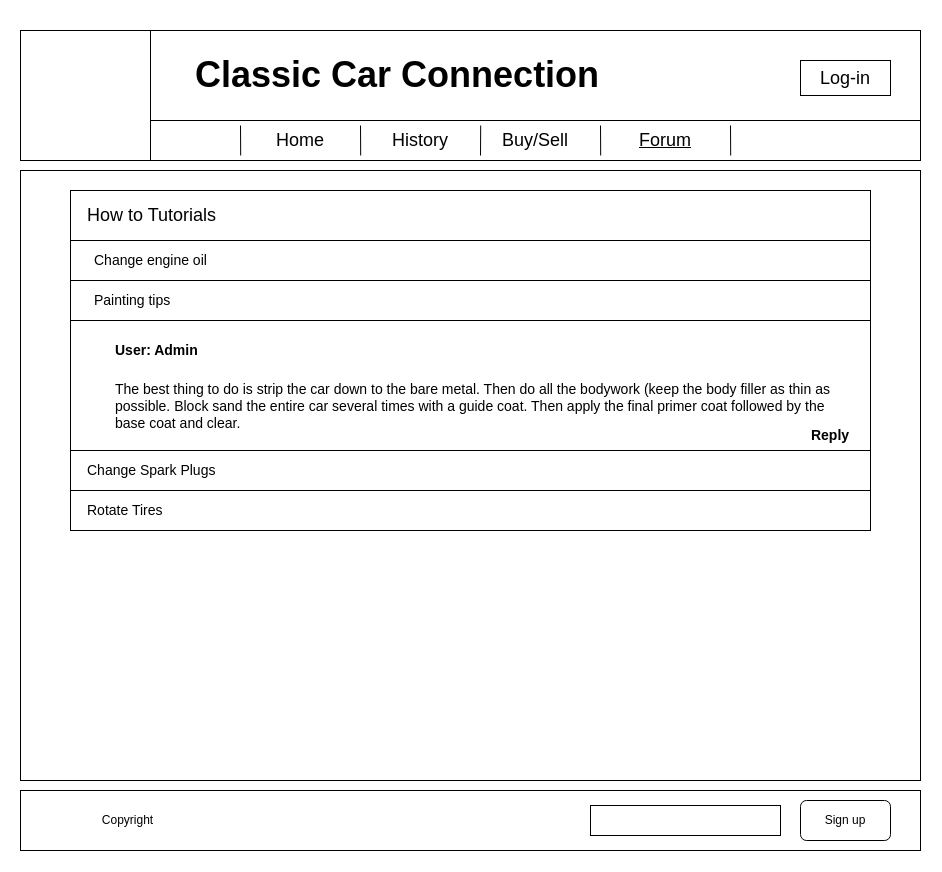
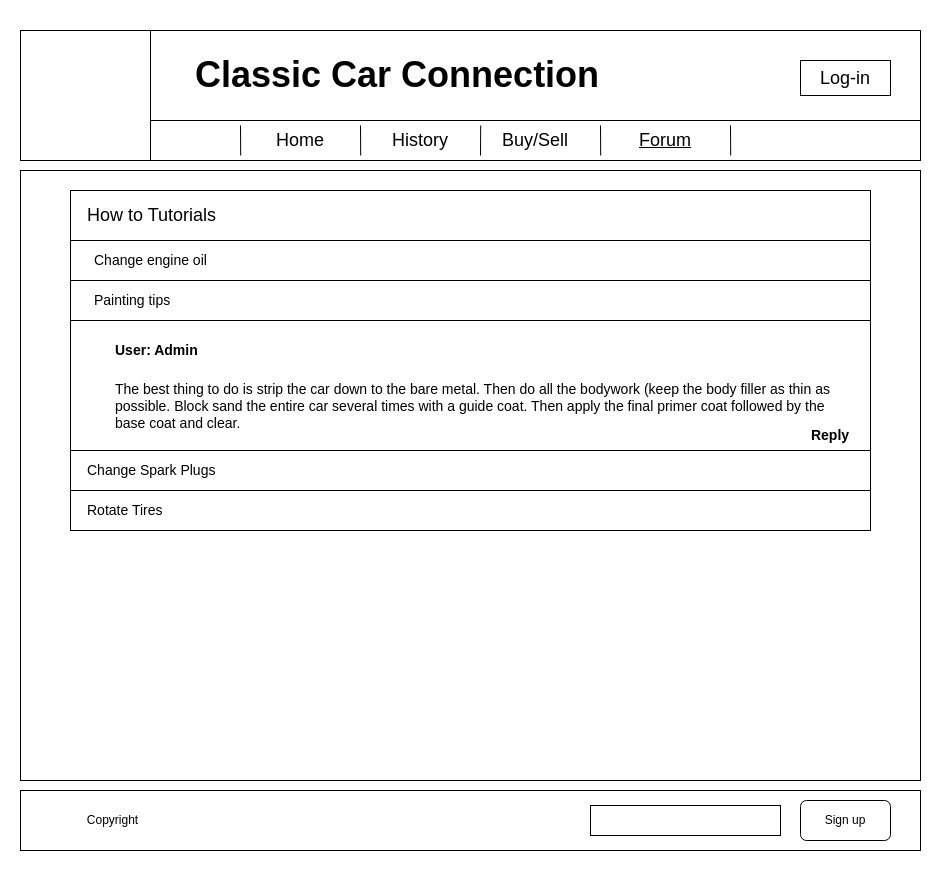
  <mxCell id="0" />
  <mxCell id="1" parent="0" />
  <mxCell id="2" value="" style="rounded=0;whiteSpace=wrap;html=1;fontSize=18;" parent="1" vertex="1"><mxGeometry x="20" y="170" width="900" height="610" as="geometry" /></mxCell>
  <mxCell id="3" value="" style="rounded=0;whiteSpace=wrap;html=1;" parent="1" vertex="1"><mxGeometry x="20" y="120" width="900" height="40" as="geometry" /></mxCell>
  <mxCell id="4" value="" style="rounded=0;whiteSpace=wrap;html=1;" parent="1" vertex="1"><mxGeometry x="20" y="30" width="900" height="90" as="geometry" /></mxCell>
  <mxCell id="5" value="" style="whiteSpace=wrap;html=1;aspect=fixed;" parent="1" vertex="1"><mxGeometry x="20" y="30" width="130" height="130" as="geometry" /></mxCell>
  <mxCell id="6" value="History" style="text;html=1;strokeColor=none;fillColor=none;align=center;verticalAlign=middle;whiteSpace=wrap;rounded=0;fontSize=18;" parent="1" vertex="1"><mxGeometry x="370" y="125" width="100" height="30" as="geometry" /></mxCell>
  <mxCell id="7" value="Buy/Sell" style="text;html=1;strokeColor=none;fillColor=none;align=center;verticalAlign=middle;whiteSpace=wrap;rounded=0;fontSize=18;" parent="1" vertex="1"><mxGeometry x="480" y="125" width="110" height="30" as="geometry" /></mxCell>
  <mxCell id="8" value="Home" style="text;html=1;strokeColor=none;fillColor=none;align=center;verticalAlign=middle;whiteSpace=wrap;rounded=0;fontSize=18;" parent="1" vertex="1"><mxGeometry x="250" y="125" width="100" height="30" as="geometry" /></mxCell>
  <mxCell id="9" value="" style="endArrow=none;html=1;rounded=0;fontSize=18;exitX=0.378;exitY=0.875;exitDx=0;exitDy=0;exitPerimeter=0;" parent="1" source="3" edge="1"><mxGeometry width="50" height="50" relative="1" as="geometry"><mxPoint x="310" y="175" as="sourcePoint" /><mxPoint x="360" y="125" as="targetPoint" /><Array as="points" /></mxGeometry></mxCell>
  <mxCell id="10" value="" style="endArrow=none;html=1;rounded=0;fontSize=18;exitX=0.378;exitY=0.875;exitDx=0;exitDy=0;exitPerimeter=0;entryX=0;entryY=1;entryDx=0;entryDy=0;" parent="1" target="7" edge="1"><mxGeometry width="50" height="50" relative="1" as="geometry"><mxPoint x="480.2" y="125" as="sourcePoint" /><mxPoint x="480" y="150" as="targetPoint" /><Array as="points" /></mxGeometry></mxCell>
  <mxCell id="11" value="" style="endArrow=none;html=1;rounded=0;fontSize=18;exitX=0.378;exitY=0.875;exitDx=0;exitDy=0;exitPerimeter=0;" parent="1" edge="1"><mxGeometry width="50" height="50" relative="1" as="geometry"><mxPoint x="240.2" y="155" as="sourcePoint" /><mxPoint x="240" y="125" as="targetPoint" /><Array as="points" /></mxGeometry></mxCell>
  <mxCell id="12" value="" style="endArrow=none;html=1;rounded=0;fontSize=18;exitX=0.378;exitY=0.875;exitDx=0;exitDy=0;exitPerimeter=0;" parent="1" edge="1"><mxGeometry width="50" height="50" relative="1" as="geometry"><mxPoint x="600.2" y="155" as="sourcePoint" /><mxPoint x="600" y="125" as="targetPoint" /><Array as="points" /></mxGeometry></mxCell>
  <mxCell id="13" value="&lt;h1&gt;&lt;font style=&quot;font-size: 36px&quot;&gt;Classic Car Connection&lt;/font&gt;&lt;/h1&gt;" style="text;html=1;strokeColor=none;fillColor=none;spacing=5;spacingTop=-20;whiteSpace=wrap;overflow=hidden;rounded=0;fontSize=24;" parent="1" vertex="1"><mxGeometry x="190" y="20" width="600" height="80" as="geometry" /></mxCell>
  <mxCell id="14" value="" style="rounded=0;whiteSpace=wrap;html=1;fontSize=18;" parent="1" vertex="1"><mxGeometry x="20" y="790" width="900" height="60" as="geometry" /></mxCell>
  <mxCell id="15" value="&lt;u&gt;Forum&lt;/u&gt;" style="text;html=1;strokeColor=none;fillColor=none;align=center;verticalAlign=middle;whiteSpace=wrap;rounded=0;fontSize=18;" parent="1" vertex="1"><mxGeometry x="610" y="125" width="110" height="30" as="geometry" /></mxCell>
  <mxCell id="16" value="" style="endArrow=none;html=1;rounded=0;fontSize=18;exitX=0.378;exitY=0.875;exitDx=0;exitDy=0;exitPerimeter=0;" parent="1" edge="1"><mxGeometry width="50" height="50" relative="1" as="geometry"><mxPoint x="730.2" y="155" as="sourcePoint" /><mxPoint x="730" y="125" as="targetPoint" /><Array as="points" /></mxGeometry></mxCell>
  <mxCell id="17" value="" style="rounded=0;whiteSpace=wrap;html=1;fontSize=18;" parent="1" vertex="1"><mxGeometry x="800" y="60" width="90" height="35" as="geometry" /></mxCell>
  <mxCell id="18" value="Log-in" style="text;html=1;strokeColor=none;fillColor=none;align=center;verticalAlign=middle;whiteSpace=wrap;rounded=0;fontSize=18;" parent="1" vertex="1"><mxGeometry x="800" y="62.5" width="90" height="30" as="geometry" /></mxCell>
- <mxCell id="19" value="Copyright" style="text;html=1;strokeColor=none;fillColor=none;align=center;verticalAlign=middle;whiteSpace=wrap;rounded=0;" parent="1" vertex="1"><mxGeometry x="60" y="805" width="135" height="30" as="geometry" /></mxCell>
+ <mxCell id="19" value="Copyright" style="text;html=1;strokeColor=none;fillColor=none;align=center;verticalAlign=middle;whiteSpace=wrap;rounded=0;" parent="1" vertex="1"><mxGeometry x="45" y="805" width="135" height="30" as="geometry" /></mxCell>
  <mxCell id="20" value="" style="rounded=0;whiteSpace=wrap;html=1;" parent="1" vertex="1"><mxGeometry x="590" y="805" width="190" height="30" as="geometry" /></mxCell>
  <mxCell id="21" value="" style="rounded=1;whiteSpace=wrap;html=1;" parent="1" vertex="1"><mxGeometry x="800" y="800" width="90" height="40" as="geometry" /></mxCell>
  <mxCell id="22" value="Sign up" style="text;html=1;strokeColor=none;fillColor=none;align=center;verticalAlign=middle;whiteSpace=wrap;rounded=0;" parent="1" vertex="1"><mxGeometry x="815" y="805" width="60" height="30" as="geometry" /></mxCell>
  <mxCell id="23" value="" style="rounded=0;whiteSpace=wrap;html=1;" vertex="1" parent="1"><mxGeometry x="70" y="190" width="800" height="50" as="geometry" /></mxCell>
  <mxCell id="24" value="" style="rounded=0;whiteSpace=wrap;html=1;align=left;" vertex="1" parent="1"><mxGeometry x="70" y="320" width="800" height="130" as="geometry" /></mxCell>
  <mxCell id="25" value="" style="rounded=0;whiteSpace=wrap;html=1;align=left;" vertex="1" parent="1"><mxGeometry x="70" y="240" width="800" height="40" as="geometry" /></mxCell>
  <mxCell id="26" value="&lt;span style=&quot;font-size: 18px&quot;&gt;How to Tutorials&lt;/span&gt;" style="text;html=1;strokeColor=none;fillColor=none;align=left;verticalAlign=middle;whiteSpace=wrap;rounded=0;" vertex="1" parent="1"><mxGeometry x="85" y="200" width="780" height="30" as="geometry" /></mxCell>
  <mxCell id="27" value="&lt;span style=&quot;font-size: 14px&quot;&gt;Change engine oil&lt;/span&gt;" style="text;html=1;strokeColor=none;fillColor=none;align=left;verticalAlign=middle;whiteSpace=wrap;rounded=0;" vertex="1" parent="1"><mxGeometry x="91.75" y="245" width="756.5" height="30" as="geometry" /></mxCell>
  <mxCell id="28" value="" style="rounded=0;whiteSpace=wrap;html=1;align=left;" vertex="1" parent="1"><mxGeometry x="70" y="280" width="800" height="40" as="geometry" /></mxCell>
  <mxCell id="29" value="&lt;span style=&quot;font-size: 14px&quot;&gt;Painting tips&lt;/span&gt;" style="text;html=1;strokeColor=none;fillColor=none;align=left;verticalAlign=middle;whiteSpace=wrap;rounded=0;" vertex="1" parent="1"><mxGeometry x="91.75" y="285" width="756.5" height="30" as="geometry" /></mxCell>
  <mxCell id="30" value="&lt;h1&gt;&lt;font style=&quot;font-size: 14px&quot;&gt;User: Admin&lt;/font&gt;&lt;/h1&gt;&lt;p&gt;The best thing to do is strip the car down to the bare metal. Then do all the bodywork (keep the body filler as thin as possible. Block sand the entire car several times with a guide coat. Then apply the final primer coat followed by the base coat and clear.&amp;nbsp;&lt;/p&gt;" style="text;html=1;strokeColor=none;fillColor=none;spacing=5;spacingTop=-20;whiteSpace=wrap;overflow=hidden;rounded=0;fontSize=14;align=left;" vertex="1" parent="1"><mxGeometry x="110" y="320" width="730" height="110" as="geometry" /></mxCell>
  <mxCell id="31" value="&lt;b&gt;Reply&lt;/b&gt;" style="text;html=1;strokeColor=none;fillColor=none;align=center;verticalAlign=middle;whiteSpace=wrap;rounded=0;fontSize=14;" vertex="1" parent="1"><mxGeometry x="800" y="420" width="60" height="30" as="geometry" /></mxCell>
  <mxCell id="32" value="" style="rounded=0;whiteSpace=wrap;html=1;align=left;" vertex="1" parent="1"><mxGeometry x="70" y="450" width="800" height="40" as="geometry" /></mxCell>
  <mxCell id="33" value="&lt;span style=&quot;font-size: 14px&quot;&gt;Change Spark Plugs&lt;/span&gt;" style="text;html=1;strokeColor=none;fillColor=none;align=left;verticalAlign=middle;whiteSpace=wrap;rounded=0;" vertex="1" parent="1"><mxGeometry x="85" y="455" width="756.5" height="30" as="geometry" /></mxCell>
  <mxCell id="34" value="" style="rounded=0;whiteSpace=wrap;html=1;align=left;" vertex="1" parent="1"><mxGeometry x="70" y="490" width="800" height="40" as="geometry" /></mxCell>
  <mxCell id="35" value="&lt;span style=&quot;font-size: 14px&quot;&gt;Rotate Tires&lt;/span&gt;" style="text;html=1;strokeColor=none;fillColor=none;align=left;verticalAlign=middle;whiteSpace=wrap;rounded=0;" vertex="1" parent="1"><mxGeometry x="85" y="495" width="756.5" height="30" as="geometry" /></mxCell>
